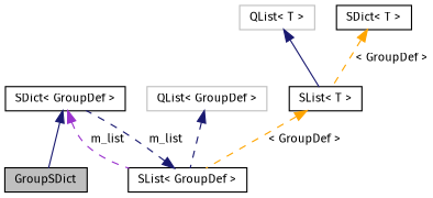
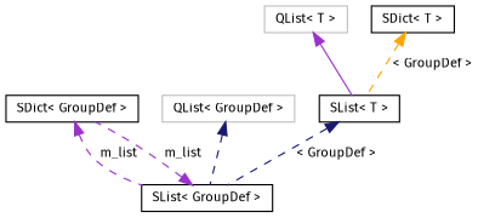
  digraph {
    fontname="Fira Sans"
    node [color=black fillcolor=white fontname="Fira Sans" fontsize=10 shape=record style=filled]
    edge [color=midnightblue dir=back fontname="Fira Sans" fontsize=10 labelfontname=Helvetica labelfontsize=10 style=dashed]
-   n1 [fillcolor=grey75 fontcolor=black height=0.2 label=GroupSDict width=0.4]
    n2 [height=0.2 label="SDict\< GroupDef \>" width=0.4]
    n3 [height=0.2 label="SList\< GroupDef \>" width=0.4]
    n4 [color=grey75 height=0.2 label="QList\< GroupDef \>" width=0.4]
    n5 [height=0.2 label="SList\< T \>" width=0.4]
    n6 [color=grey75 height=0.2 label="QList\< T \>" width=0.4]
    n7 [height=0.2 label="SDict\< T \>" width=0.4]
-   n2 -> n1 [style=solid]
    n2 -> n3 [color=darkorchid3 label=" m_list"]
-   n3 -> n2 [label=" m_list"]
+   n3 -> n2 [color=darkorchid3 label=" m_list"]
    n4 -> n3
-   n5 -> n3 [color=orange label=" \< GroupDef \>"]
-   n6 -> n5 [style=solid]
+   n5 -> n3 [label=" \< GroupDef \>"]
+   n6 -> n5 [color=darkorchid3 style=solid]
    n7 -> n5 [color=orange label=" \< GroupDef \>"]
  }
